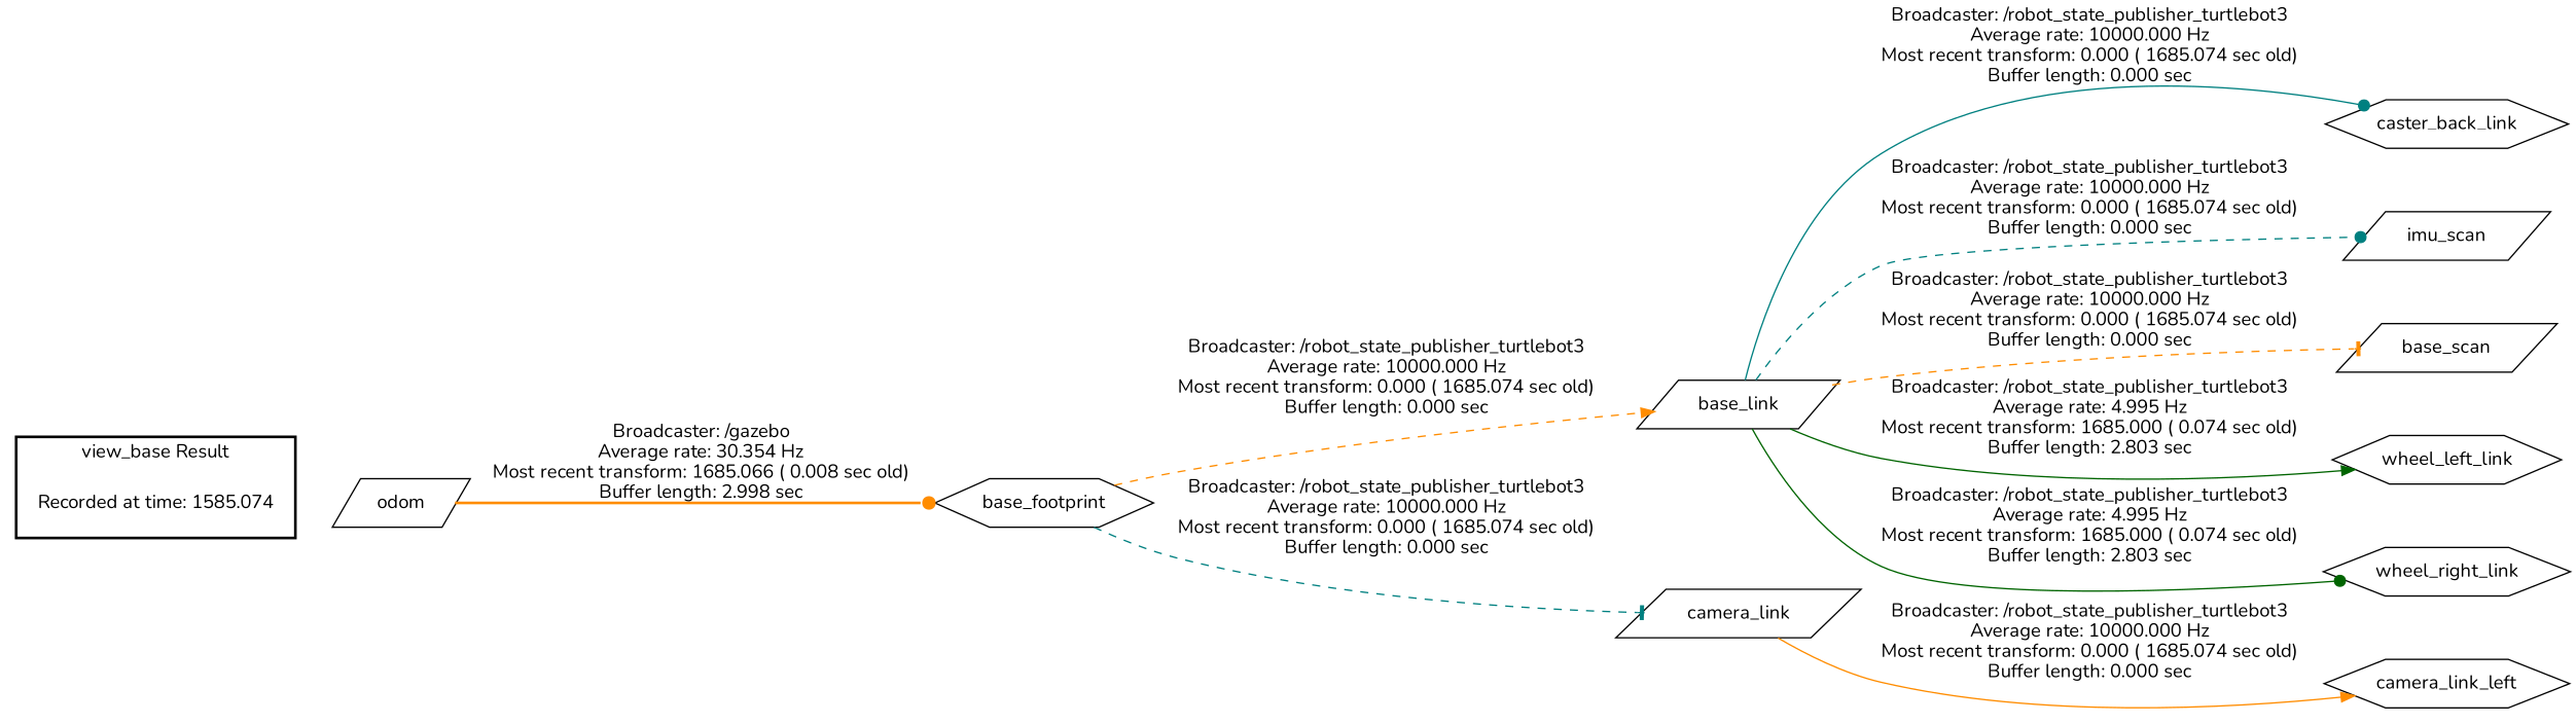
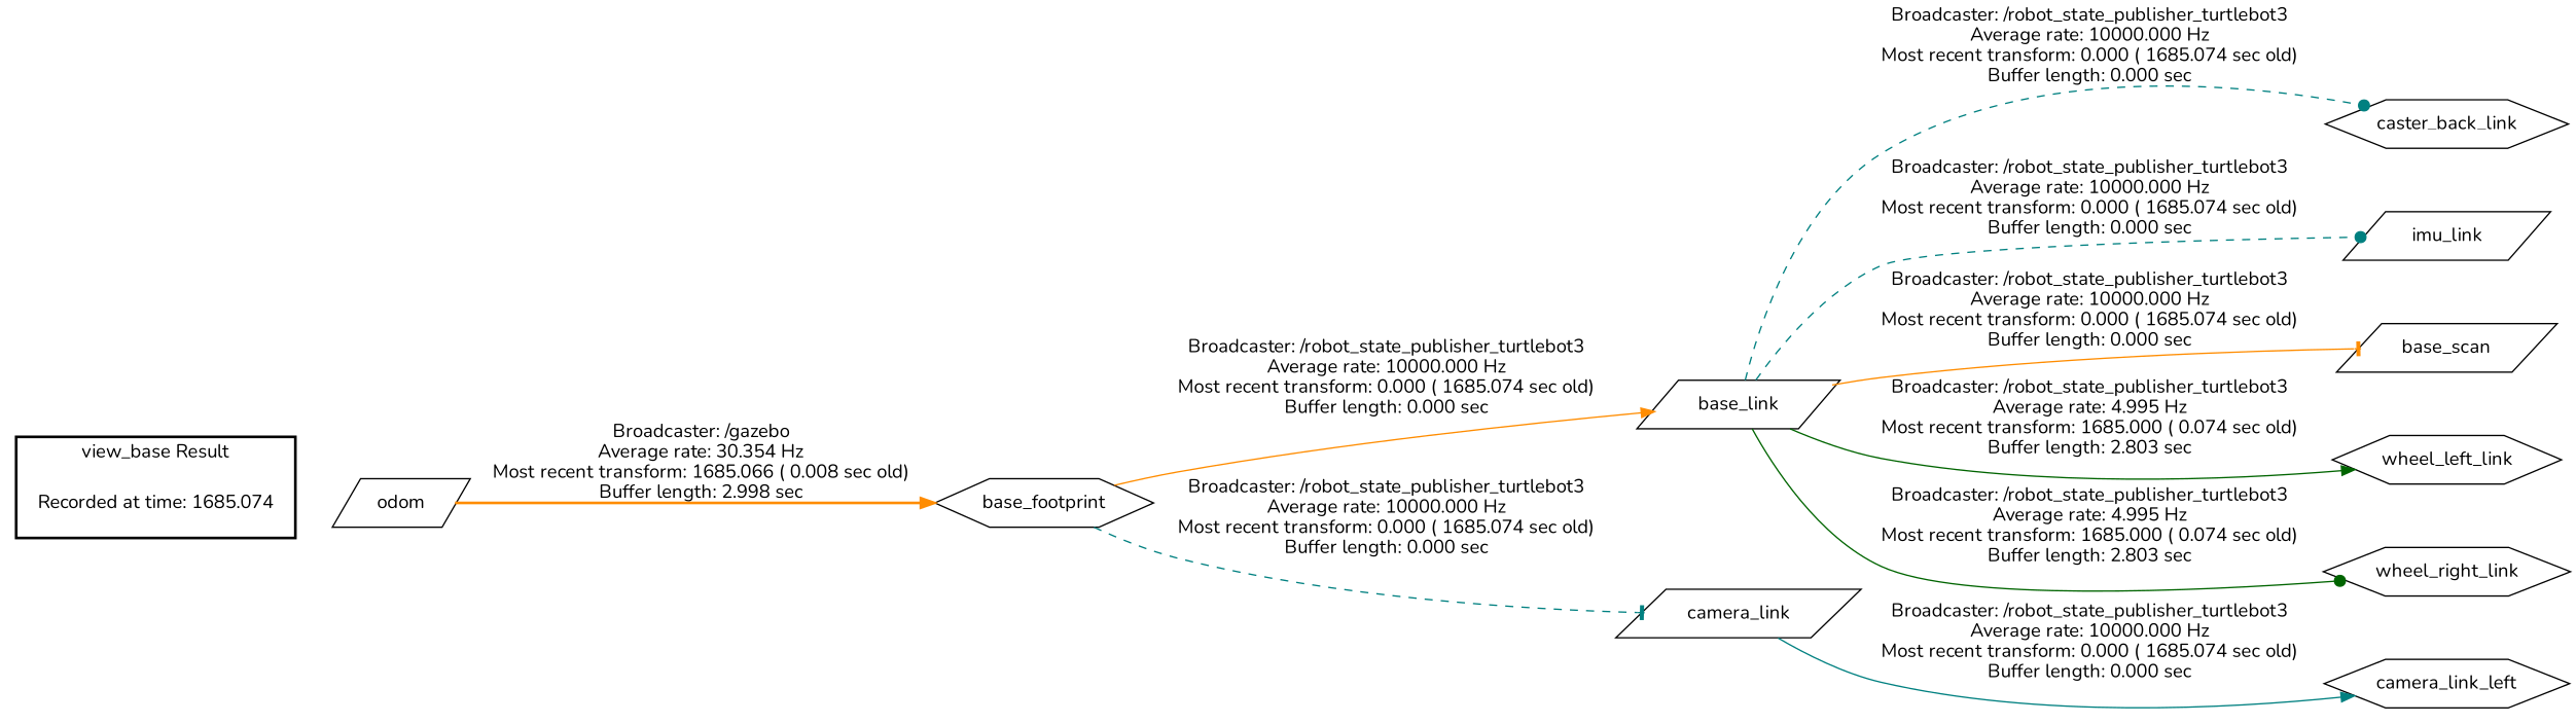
  digraph {
    fontname=Nunito
    rankdir=LR
    node [fontname=Nunito shape=parallelogram]
    edge [fontname=Nunito style=solid arrowhead=normal color=darkorange]
-   "Recorded at time: 1685.074" [shape=plaintext label="Recorded at time: 1585.074"]
+   "Recorded at time: 1685.074" [shape=plaintext]
    odom
    base_footprint [shape=hexagon]
    base_link
    camera_link
    caster_back_link [shape=hexagon]
-   imu_link [label=imu_scan]
+   imu_link
    base_scan
    wheel_left_link [shape=hexagon]
    wheel_right_link [shape=hexagon]
    n11 [label=camera_link_left shape=hexagon]
    subgraph cluster_1 {
      color=black
      label="view_base Result"
      style=bold
      "Recorded at time: 1685.074"
    }
    "Recorded at time: 1685.074" -> odom [style=invis arrowhead="" color=""]
-   odom -> base_footprint [arrowhead=dot label="Broadcaster: /gazebo\nAverage rate: 30.354 Hz\nMost recent transform: 1685.066 ( 0.008 sec old)\nBuffer length: 2.998 sec\n" style=bold]
-   base_footprint -> base_link [label="Broadcaster: /robot_state_publisher_turtlebot3\nAverage rate: 10000.000 Hz\nMost recent transform: 0.000 ( 1685.074 sec old)\nBuffer length: 0.000 sec\n" style=dashed]
+   odom -> base_footprint [label="Broadcaster: /gazebo\nAverage rate: 30.354 Hz\nMost recent transform: 1685.066 ( 0.008 sec old)\nBuffer length: 2.998 sec\n" style=bold]
+   base_footprint -> base_link [label="Broadcaster: /robot_state_publisher_turtlebot3\nAverage rate: 10000.000 Hz\nMost recent transform: 0.000 ( 1685.074 sec old)\nBuffer length: 0.000 sec\n"]
    base_footprint -> camera_link [arrowhead=tee color=teal label="Broadcaster: /robot_state_publisher_turtlebot3\nAverage rate: 10000.000 Hz\nMost recent transform: 0.000 ( 1685.074 sec old)\nBuffer length: 0.000 sec\n" style=dashed]
-   base_link -> caster_back_link [arrowhead=dot color=teal label="Broadcaster: /robot_state_publisher_turtlebot3\nAverage rate: 10000.000 Hz\nMost recent transform: 0.000 ( 1685.074 sec old)\nBuffer length: 0.000 sec\n"]
+   base_link -> caster_back_link [arrowhead=dot color=teal label="Broadcaster: /robot_state_publisher_turtlebot3\nAverage rate: 10000.000 Hz\nMost recent transform: 0.000 ( 1685.074 sec old)\nBuffer length: 0.000 sec\n" style=dashed]
    base_link -> imu_link [arrowhead=dot color=teal label="Broadcaster: /robot_state_publisher_turtlebot3\nAverage rate: 10000.000 Hz\nMost recent transform: 0.000 ( 1685.074 sec old)\nBuffer length: 0.000 sec\n" style=dashed]
-   base_link -> base_scan [arrowhead=tee label="Broadcaster: /robot_state_publisher_turtlebot3\nAverage rate: 10000.000 Hz\nMost recent transform: 0.000 ( 1685.074 sec old)\nBuffer length: 0.000 sec\n" style=dashed]
+   base_link -> base_scan [arrowhead=tee label="Broadcaster: /robot_state_publisher_turtlebot3\nAverage rate: 10000.000 Hz\nMost recent transform: 0.000 ( 1685.074 sec old)\nBuffer length: 0.000 sec\n"]
    base_link -> wheel_left_link [color=darkgreen label="Broadcaster: /robot_state_publisher_turtlebot3\nAverage rate: 4.995 Hz\nMost recent transform: 1685.000 ( 0.074 sec old)\nBuffer length: 2.803 sec\n"]
    base_link -> wheel_right_link [arrowhead=dot color=darkgreen label="Broadcaster: /robot_state_publisher_turtlebot3\nAverage rate: 4.995 Hz\nMost recent transform: 1685.000 ( 0.074 sec old)\nBuffer length: 2.803 sec\n"]
-   camera_link -> n11 [label="Broadcaster: /robot_state_publisher_turtlebot3\nAverage rate: 10000.000 Hz\nMost recent transform: 0.000 ( 1685.074 sec old)\nBuffer length: 0.000 sec\n"]
+   camera_link -> n11 [color=teal label="Broadcaster: /robot_state_publisher_turtlebot3\nAverage rate: 10000.000 Hz\nMost recent transform: 0.000 ( 1685.074 sec old)\nBuffer length: 0.000 sec\n"]
  }
